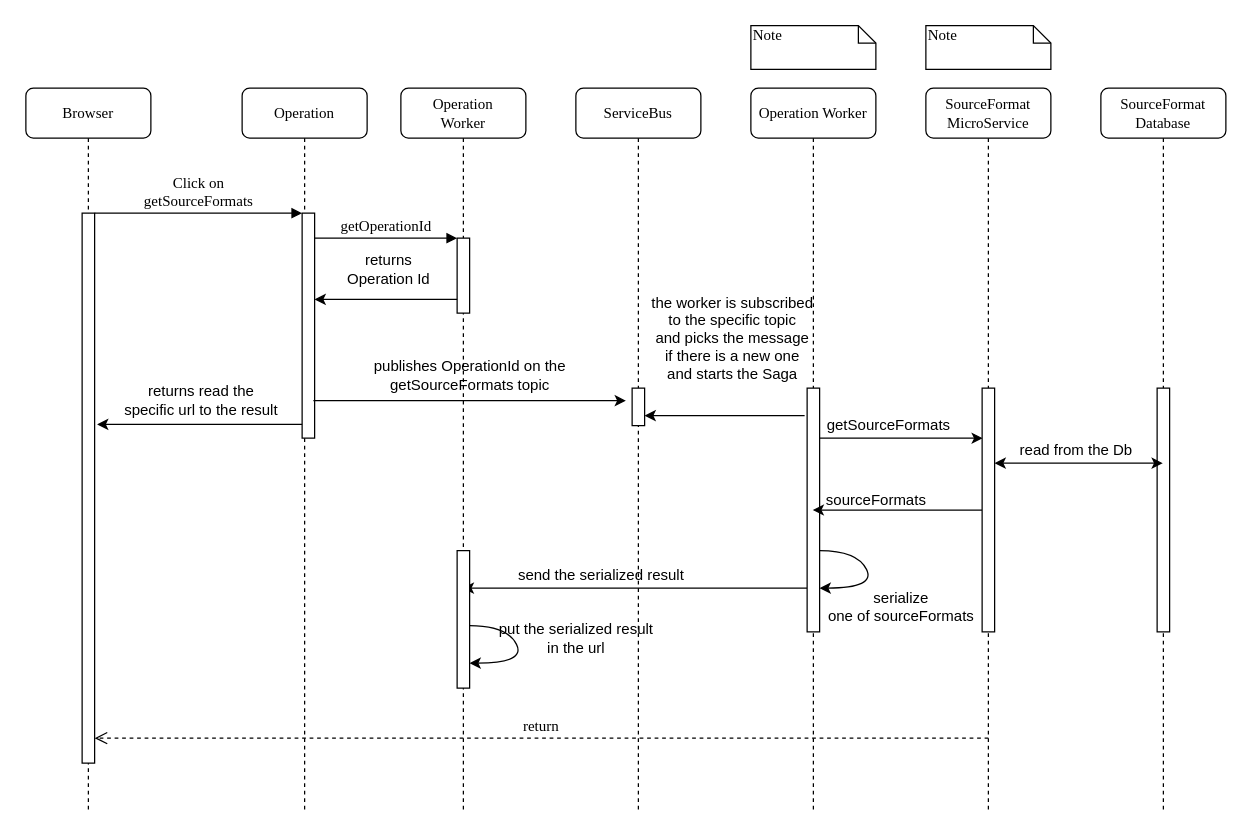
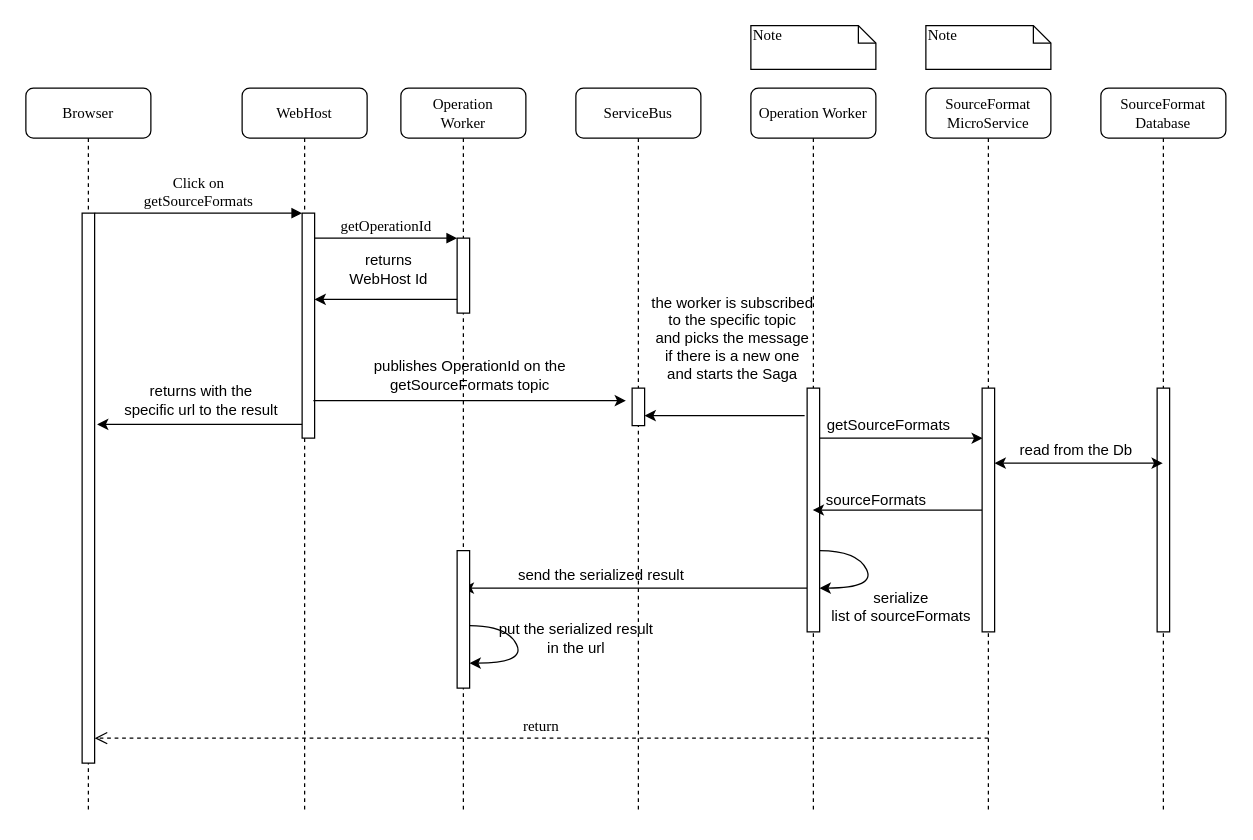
  <mxCell id="0" />
  <mxCell id="1" parent="0" />
- <mxCell id="2" value="Operation" style="shape=umlLifeline;perimeter=lifelinePerimeter;whiteSpace=wrap;html=1;container=1;collapsible=0;recursiveResize=0;outlineConnect=0;rounded=1;shadow=0;comic=0;labelBackgroundColor=none;strokeWidth=1;fontFamily=Verdana;fontSize=12;align=center;" parent="1" vertex="1"><mxGeometry x="193" y="70" width="100" height="580" as="geometry" /></mxCell>
+ <mxCell id="2" value="WebHost" style="shape=umlLifeline;perimeter=lifelinePerimeter;whiteSpace=wrap;html=1;container=1;collapsible=0;recursiveResize=0;outlineConnect=0;rounded=1;shadow=0;comic=0;labelBackgroundColor=none;strokeWidth=1;fontFamily=Verdana;fontSize=12;align=center;" parent="1" vertex="1"><mxGeometry x="193" y="70" width="100" height="580" as="geometry" /></mxCell>
  <mxCell id="3" value="" style="html=1;points=[];perimeter=orthogonalPerimeter;rounded=0;shadow=0;comic=0;labelBackgroundColor=none;strokeWidth=1;fontFamily=Verdana;fontSize=12;align=center;" parent="2" vertex="1"><mxGeometry x="48" y="100" width="10" height="180" as="geometry" /></mxCell>
  <mxCell id="4" value="Operation&lt;br&gt;Worker" style="shape=umlLifeline;perimeter=lifelinePerimeter;whiteSpace=wrap;html=1;container=1;collapsible=0;recursiveResize=0;outlineConnect=0;rounded=1;shadow=0;comic=0;labelBackgroundColor=none;strokeWidth=1;fontFamily=Verdana;fontSize=12;align=center;" parent="1" vertex="1"><mxGeometry x="320" y="70" width="100" height="580" as="geometry" /></mxCell>
  <mxCell id="5" value="" style="html=1;points=[];perimeter=orthogonalPerimeter;rounded=0;shadow=0;comic=0;labelBackgroundColor=none;strokeWidth=1;fontFamily=Verdana;fontSize=12;align=center;" parent="4" vertex="1"><mxGeometry x="45" y="120" width="10" height="60" as="geometry" /></mxCell>
  <mxCell id="6" value="ServiceBus" style="shape=umlLifeline;perimeter=lifelinePerimeter;whiteSpace=wrap;html=1;container=1;collapsible=0;recursiveResize=0;outlineConnect=0;rounded=1;shadow=0;comic=0;labelBackgroundColor=none;strokeWidth=1;fontFamily=Verdana;fontSize=12;align=center;" parent="1" vertex="1"><mxGeometry x="460" y="70" width="100" height="580" as="geometry" /></mxCell>
  <mxCell id="7" value="Operation Worker" style="shape=umlLifeline;perimeter=lifelinePerimeter;whiteSpace=wrap;html=1;container=1;collapsible=0;recursiveResize=0;outlineConnect=0;rounded=1;shadow=0;comic=0;labelBackgroundColor=none;strokeWidth=1;fontFamily=Verdana;fontSize=12;align=center;" parent="1" vertex="1"><mxGeometry x="600" y="70" width="100" height="580" as="geometry" /></mxCell>
  <mxCell id="8" value="SourceFormat&lt;br&gt;MicroService" style="shape=umlLifeline;perimeter=lifelinePerimeter;whiteSpace=wrap;html=1;container=1;collapsible=0;recursiveResize=0;outlineConnect=0;rounded=1;shadow=0;comic=0;labelBackgroundColor=none;strokeWidth=1;fontFamily=Verdana;fontSize=12;align=center;" parent="1" vertex="1"><mxGeometry x="740" y="70" width="100" height="580" as="geometry" /></mxCell>
  <mxCell id="9" value="SourceFormat&lt;br&gt;Database" style="shape=umlLifeline;perimeter=lifelinePerimeter;whiteSpace=wrap;html=1;container=1;collapsible=0;recursiveResize=0;outlineConnect=0;rounded=1;shadow=0;comic=0;labelBackgroundColor=none;strokeWidth=1;fontFamily=Verdana;fontSize=12;align=center;" parent="1" vertex="1"><mxGeometry x="880" y="70" width="100" height="580" as="geometry" /></mxCell>
  <mxCell id="10" value="Browser" style="shape=umlLifeline;perimeter=lifelinePerimeter;whiteSpace=wrap;html=1;container=1;collapsible=0;recursiveResize=0;outlineConnect=0;rounded=1;shadow=0;comic=0;labelBackgroundColor=none;strokeWidth=1;fontFamily=Verdana;fontSize=12;align=center;" parent="1" vertex="1"><mxGeometry x="20" y="70" width="100" height="580" as="geometry" /></mxCell>
  <mxCell id="11" value="" style="html=1;points=[];perimeter=orthogonalPerimeter;rounded=0;shadow=0;comic=0;labelBackgroundColor=none;strokeWidth=1;fontFamily=Verdana;fontSize=12;align=center;" parent="10" vertex="1"><mxGeometry x="45" y="100" width="10" height="440" as="geometry" /></mxCell>
  <mxCell id="12" value="" style="html=1;points=[];perimeter=orthogonalPerimeter;rounded=0;shadow=0;comic=0;labelBackgroundColor=none;strokeWidth=1;fontFamily=Verdana;fontSize=12;align=center;" parent="1" vertex="1"><mxGeometry x="505" y="310" width="10" height="30" as="geometry" /></mxCell>
  <mxCell id="13" value="" style="edgeStyle=orthogonalEdgeStyle;rounded=0;orthogonalLoop=1;jettySize=auto;html=1;" edge="1" parent="1"><mxGeometry relative="1" as="geometry"><mxPoint x="651" y="350.04" as="sourcePoint" /><mxPoint x="785.5" y="350.04" as="targetPoint" /><Array as="points"><mxPoint x="726" y="350" /><mxPoint x="726" y="350" /></Array></mxGeometry></mxCell>
  <mxCell id="14" value="" style="edgeStyle=orthogonalEdgeStyle;rounded=0;orthogonalLoop=1;jettySize=auto;html=1;" edge="1" parent="1" source="15" target="4"><mxGeometry relative="1" as="geometry"><Array as="points"><mxPoint x="580" y="470" /><mxPoint x="580" y="470" /></Array></mxGeometry></mxCell>
  <mxCell id="15" value="" style="html=1;points=[];perimeter=orthogonalPerimeter;rounded=0;shadow=0;comic=0;labelBackgroundColor=none;strokeWidth=1;fontFamily=Verdana;fontSize=12;align=center;" parent="1" vertex="1"><mxGeometry x="645" y="310" width="10" height="195" as="geometry" /></mxCell>
  <mxCell id="16" value="return" style="html=1;verticalAlign=bottom;endArrow=open;dashed=1;endSize=8;labelBackgroundColor=none;fontFamily=Verdana;fontSize=12;edgeStyle=elbowEdgeStyle;elbow=vertical;" parent="1" target="11" edge="1"><mxGeometry relative="1" as="geometry"><mxPoint x="720" y="616" as="targetPoint" /><Array as="points"><mxPoint x="490" y="590" /></Array><mxPoint x="790" y="590" as="sourcePoint" /></mxGeometry></mxCell>
  <mxCell id="17" value="Click on &lt;br&gt;getSourceFormats" style="html=1;verticalAlign=bottom;endArrow=block;entryX=0;entryY=0;labelBackgroundColor=none;fontFamily=Verdana;fontSize=12;edgeStyle=elbowEdgeStyle;elbow=vertical;" parent="1" source="11" target="3" edge="1"><mxGeometry relative="1" as="geometry"><mxPoint x="140" y="180" as="sourcePoint" /></mxGeometry></mxCell>
  <mxCell id="18" value="getOperationId" style="html=1;verticalAlign=bottom;endArrow=block;entryX=0;entryY=0;labelBackgroundColor=none;fontFamily=Verdana;fontSize=12;edgeStyle=elbowEdgeStyle;elbow=vertical;" parent="1" source="3" target="5" edge="1"><mxGeometry relative="1" as="geometry"><mxPoint x="290" y="190" as="sourcePoint" /></mxGeometry></mxCell>
  <mxCell id="19" value="Note" style="shape=note;whiteSpace=wrap;html=1;size=14;verticalAlign=top;align=left;spacingTop=-6;rounded=0;shadow=0;comic=0;labelBackgroundColor=none;strokeWidth=1;fontFamily=Verdana;fontSize=12" parent="1" vertex="1"><mxGeometry x="600" y="20" width="100" height="35" as="geometry" /></mxCell>
  <mxCell id="20" value="Note" style="shape=note;whiteSpace=wrap;html=1;size=14;verticalAlign=top;align=left;spacingTop=-6;rounded=0;shadow=0;comic=0;labelBackgroundColor=none;strokeWidth=1;fontFamily=Verdana;fontSize=12" parent="1" vertex="1"><mxGeometry x="740" y="20" width="100" height="35" as="geometry" /></mxCell>
  <mxCell id="21" value="" style="endArrow=classic;html=1;exitX=0;exitY=0.19;exitDx=0;exitDy=0;exitPerimeter=0;" edge="1" parent="1"><mxGeometry width="50" height="50" relative="1" as="geometry"><mxPoint x="365" y="239" as="sourcePoint" /><mxPoint x="251" y="239" as="targetPoint" /></mxGeometry></mxCell>
  <mxCell id="22" value="" style="endArrow=classic;html=1;" edge="1" parent="1"><mxGeometry width="50" height="50" relative="1" as="geometry"><mxPoint x="250" y="320" as="sourcePoint" /><mxPoint x="500" y="320" as="targetPoint" /></mxGeometry></mxCell>
- <mxCell id="23" value="returns&lt;br&gt;Operation Id&lt;br&gt;" style="text;html=1;align=center;verticalAlign=middle;resizable=0;points=[];autosize=1;strokeColor=none;" vertex="1" parent="1"><mxGeometry x="270" y="200" width="80" height="30" as="geometry" /></mxCell>
+ <mxCell id="23" value="returns&lt;br&gt;WebHost Id&lt;br&gt;" style="text;html=1;align=center;verticalAlign=middle;resizable=0;points=[];autosize=1;strokeColor=none;" vertex="1" parent="1"><mxGeometry x="270" y="200" width="80" height="30" as="geometry" /></mxCell>
  <mxCell id="24" value="publishes OperationId on the &lt;br&gt;getSourceFormats topic" style="text;html=1;align=center;verticalAlign=middle;resizable=0;points=[];autosize=1;strokeColor=none;" vertex="1" parent="1"><mxGeometry x="290" y="285" width="170" height="30" as="geometry" /></mxCell>
  <mxCell id="25" value="" style="endArrow=classic;html=1;exitX=0;exitY=0.19;exitDx=0;exitDy=0;exitPerimeter=0;" edge="1" parent="1"><mxGeometry width="50" height="50" relative="1" as="geometry"><mxPoint x="241" y="339" as="sourcePoint" /><mxPoint x="77" y="339" as="targetPoint" /></mxGeometry></mxCell>
- <mxCell id="26" value="returns read the&lt;br&gt;specific url to the result" style="text;html=1;align=center;verticalAlign=middle;resizable=0;points=[];autosize=1;strokeColor=none;" vertex="1" parent="1"><mxGeometry x="90" y="305" width="140" height="30" as="geometry" /></mxCell>
+ <mxCell id="26" value="returns with the&lt;br&gt;specific url to the result" style="text;html=1;align=center;verticalAlign=middle;resizable=0;points=[];autosize=1;strokeColor=none;" vertex="1" parent="1"><mxGeometry x="90" y="305" width="140" height="30" as="geometry" /></mxCell>
  <mxCell id="27" value="" style="endArrow=classic;html=1;exitX=-0.2;exitY=0.6;exitDx=0;exitDy=0;exitPerimeter=0;" edge="1" parent="1"><mxGeometry width="50" height="50" relative="1" as="geometry"><mxPoint x="643" y="332" as="sourcePoint" /><mxPoint x="515" y="332" as="targetPoint" /></mxGeometry></mxCell>
  <mxCell id="28" value="the worker is subscribed&lt;br&gt;to the specific topic&lt;br&gt;and picks the message&lt;br&gt;if there is a new one&lt;br&gt;and starts the Saga" style="text;html=1;align=center;verticalAlign=middle;resizable=0;points=[];autosize=1;strokeColor=none;" vertex="1" parent="1"><mxGeometry x="515" y="230" width="140" height="80" as="geometry" /></mxCell>
  <mxCell id="29" value="" style="edgeStyle=orthogonalEdgeStyle;rounded=0;orthogonalLoop=1;jettySize=auto;html=1;" edge="1" parent="1" source="30" target="7"><mxGeometry relative="1" as="geometry"><Array as="points"><mxPoint x="720" y="408" /><mxPoint x="720" y="408" /></Array></mxGeometry></mxCell>
  <mxCell id="30" value="" style="html=1;points=[];perimeter=orthogonalPerimeter;rounded=0;shadow=0;comic=0;labelBackgroundColor=none;strokeWidth=1;fontFamily=Verdana;fontSize=12;align=center;" vertex="1" parent="1"><mxGeometry x="785" y="310" width="10" height="195" as="geometry" /></mxCell>
  <mxCell id="31" value="getSourceFormats" style="text;html=1;align=center;verticalAlign=middle;resizable=0;points=[];autosize=1;strokeColor=none;" vertex="1" parent="1"><mxGeometry x="655" y="330" width="110" height="20" as="geometry" /></mxCell>
  <mxCell id="32" value="" style="html=1;points=[];perimeter=orthogonalPerimeter;rounded=0;shadow=0;comic=0;labelBackgroundColor=none;strokeWidth=1;fontFamily=Verdana;fontSize=12;align=center;" vertex="1" parent="1"><mxGeometry x="925" y="310" width="10" height="195" as="geometry" /></mxCell>
  <mxCell id="33" value="" style="endArrow=classic;startArrow=classic;html=1;" edge="1" parent="1" source="30" target="9"><mxGeometry width="50" height="50" relative="1" as="geometry"><mxPoint x="820" y="400" as="sourcePoint" /><mxPoint x="870" y="350" as="targetPoint" /><Array as="points"><mxPoint x="870" y="370" /></Array></mxGeometry></mxCell>
  <mxCell id="34" value="read from the Db" style="text;html=1;align=center;verticalAlign=middle;resizable=0;points=[];autosize=1;strokeColor=none;" vertex="1" parent="1"><mxGeometry x="805" y="350" width="110" height="20" as="geometry" /></mxCell>
  <mxCell id="35" value="sourceFormats" style="text;html=1;align=center;verticalAlign=middle;resizable=0;points=[];autosize=1;strokeColor=none;" vertex="1" parent="1"><mxGeometry x="650" y="390" width="100" height="20" as="geometry" /></mxCell>
  <mxCell id="36" value="" style="curved=1;endArrow=classic;html=1;" edge="1" parent="1" target="15"><mxGeometry width="50" height="50" relative="1" as="geometry"><mxPoint x="655" y="440" as="sourcePoint" /><mxPoint x="685" y="490" as="targetPoint" /><Array as="points"><mxPoint x="685" y="440" /><mxPoint x="700" y="470" /></Array></mxGeometry></mxCell>
- <mxCell id="37" value="serialize &lt;br&gt;one of sourceFormats" style="text;html=1;align=center;verticalAlign=middle;resizable=0;points=[];autosize=1;strokeColor=none;" vertex="1" parent="1"><mxGeometry x="655" y="470" width="130" height="30" as="geometry" /></mxCell>
+ <mxCell id="37" value="serialize &lt;br&gt;list of sourceFormats" style="text;html=1;align=center;verticalAlign=middle;resizable=0;points=[];autosize=1;strokeColor=none;" vertex="1" parent="1"><mxGeometry x="655" y="470" width="130" height="30" as="geometry" /></mxCell>
  <mxCell id="38" value="" style="html=1;points=[];perimeter=orthogonalPerimeter;rounded=0;shadow=0;comic=0;labelBackgroundColor=none;strokeWidth=1;fontFamily=Verdana;fontSize=12;align=center;" vertex="1" parent="1"><mxGeometry x="365" y="440" width="10" height="110" as="geometry" /></mxCell>
  <mxCell id="39" value="send the serialized result" style="text;html=1;align=center;verticalAlign=middle;resizable=0;points=[];autosize=1;strokeColor=none;" vertex="1" parent="1"><mxGeometry x="405" y="450" width="150" height="20" as="geometry" /></mxCell>
  <mxCell id="40" value="" style="curved=1;endArrow=classic;html=1;" edge="1" parent="1"><mxGeometry width="50" height="50" relative="1" as="geometry"><mxPoint x="375" y="500" as="sourcePoint" /><mxPoint x="375" y="530" as="targetPoint" /><Array as="points"><mxPoint x="405" y="500" /><mxPoint x="420" y="530" /></Array></mxGeometry></mxCell>
  <mxCell id="41" value="put the serialized result&lt;br&gt;in the url" style="text;html=1;align=center;verticalAlign=middle;resizable=0;points=[];autosize=1;strokeColor=none;" vertex="1" parent="1"><mxGeometry x="390" y="495" width="140" height="30" as="geometry" /></mxCell>
